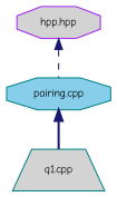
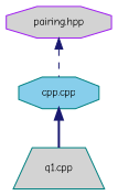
  digraph {
    fontname="Comic Neue"
    node [color=teal fillcolor=lightgrey fontname="Comic Neue" fontsize=10 shape=octagon style=filled]
    edge [color=midnightblue dir=back fontname="Comic Neue" fontsize=10 labelfontname=Helvetica labelfontsize=10]
-   n1 [color=purple fontcolor=black height=0.2 label="hpp.hpp" width=0.4]
-   n2 [fillcolor=skyblue height=0.2 label="pairing.cpp" width=0.4]
+   n1 [color=purple fontcolor=black height=0.2 label="pairing.hpp" width=0.4]
+   n2 [fillcolor=skyblue height=0.2 label="cpp.cpp" width=0.4]
    n3 [height=0.2 label="q1.cpp" shape=trapezium width=0.4]
    n1 -> n2 [style=dashed]
    n2 -> n3 [style=bold]
  }
